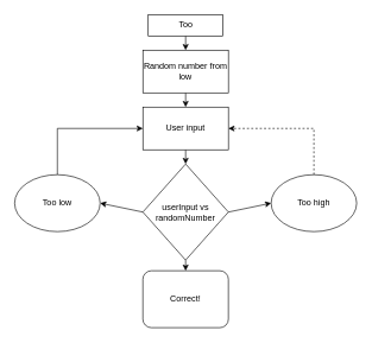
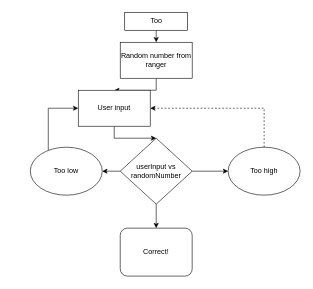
  <mxCell id="0" />
  <mxCell id="1" parent="0" />
  <mxCell id="2" style="edgeStyle=orthogonalEdgeStyle;rounded=0;orthogonalLoop=1;jettySize=auto;html=1;exitX=0.5;exitY=1;exitDx=0;exitDy=0;entryX=0.5;entryY=0;entryDx=0;entryDy=0;" edge="1" parent="1" source="3" target="5"><mxGeometry relative="1" as="geometry" /></mxCell>
  <mxCell id="3" value="Too" style="rounded=0;whiteSpace=wrap;html=1;" vertex="1" parent="1"><mxGeometry x="207.5" y="20" width="105" height="30" as="geometry" /></mxCell>
  <mxCell id="4" style="edgeStyle=orthogonalEdgeStyle;rounded=0;orthogonalLoop=1;jettySize=auto;html=1;exitX=0.5;exitY=1;exitDx=0;exitDy=0;entryX=0.5;entryY=0;entryDx=0;entryDy=0;" edge="1" parent="1" source="5" target="7"><mxGeometry relative="1" as="geometry" /></mxCell>
- <mxCell id="5" value="Random number from low" style="rounded=0;whiteSpace=wrap;html=1;" vertex="1" parent="1"><mxGeometry x="200" y="70" width="120" height="60" as="geometry" /></mxCell>
+ <mxCell id="5" value="Random number from ranger" style="rounded=0;whiteSpace=wrap;html=1;" vertex="1" parent="1"><mxGeometry x="200" y="70" width="120" height="60" as="geometry" /></mxCell>
  <mxCell id="6" style="edgeStyle=orthogonalEdgeStyle;rounded=0;orthogonalLoop=1;jettySize=auto;html=1;exitX=0.5;exitY=1;exitDx=0;exitDy=0;entryX=0.5;entryY=0;entryDx=0;entryDy=0;" edge="1" parent="1" source="7" target="8"><mxGeometry relative="1" as="geometry" /></mxCell>
- <mxCell id="7" value="User input" style="rounded=0;whiteSpace=wrap;html=1;" vertex="1" parent="1"><mxGeometry x="200" y="150" width="120" height="60" as="geometry" /></mxCell>
- <mxCell id="8" value="userInput vs randomNumber" style="rhombus;whiteSpace=wrap;html=1;" vertex="1" parent="1"><mxGeometry x="200" y="230" width="120" height="135" as="geometry" /></mxCell>
+ <mxCell id="7" value="User input" style="rounded=0;whiteSpace=wrap;html=1;" vertex="1" parent="1"><mxGeometry x="130" y="150" width="120" height="60" as="geometry" /></mxCell>
+ <mxCell id="8" value="userInput vs randomNumber" style="rhombus;whiteSpace=wrap;html=1;" vertex="1" parent="1"><mxGeometry x="200" y="230" width="120" height="110" as="geometry" /></mxCell>
  <mxCell id="9" style="edgeStyle=orthogonalEdgeStyle;rounded=0;orthogonalLoop=1;jettySize=auto;html=1;entryX=0;entryY=0.5;entryDx=0;entryDy=0;" edge="1" parent="1" source="10" target="7"><mxGeometry relative="1" as="geometry"><mxPoint x="80" y="190" as="targetPoint" /><Array as="points"><mxPoint x="80" y="180" /></Array></mxGeometry></mxCell>
- <mxCell id="10" value="Too low" style="ellipse;whiteSpace=wrap;html=1;" vertex="1" parent="1"><mxGeometry x="20" y="245" width="120" height="80" as="geometry" /></mxCell>
+ <mxCell id="10" value="Too low" style="ellipse;whiteSpace=wrap;html=1;" vertex="1" parent="1"><mxGeometry x="50" y="245" width="120" height="80" as="geometry" /></mxCell>
  <mxCell id="11" style="edgeStyle=orthogonalEdgeStyle;rounded=0;orthogonalLoop=1;jettySize=auto;html=1;entryX=1;entryY=0.5;entryDx=0;entryDy=0;dashed=1;" edge="1" parent="1" source="12" target="7"><mxGeometry relative="1" as="geometry"><Array as="points"><mxPoint x="440" y="180" /></Array></mxGeometry></mxCell>
  <mxCell id="12" value="Too high" style="ellipse;whiteSpace=wrap;html=1;" vertex="1" parent="1"><mxGeometry x="380" y="245" width="120" height="80" as="geometry" /></mxCell>
  <mxCell id="13" value="Correct!" style="whiteSpace=wrap;html=1;rounded=1;" vertex="1" parent="1"><mxGeometry x="200" y="380" width="120" height="80" as="geometry" /></mxCell>
  <mxCell id="14" value="" style="endArrow=classic;html=1;exitX=0;exitY=0.5;exitDx=0;exitDy=0;entryX=1;entryY=0.5;entryDx=0;entryDy=0;" edge="1" parent="1" source="8" target="10"><mxGeometry width="50" height="50" relative="1" as="geometry"><mxPoint x="50" y="510" as="sourcePoint" /><mxPoint x="100" y="460" as="targetPoint" /></mxGeometry></mxCell>
  <mxCell id="15" value="" style="endArrow=classic;html=1;exitX=1;exitY=0.5;exitDx=0;exitDy=0;entryX=0;entryY=0.5;entryDx=0;entryDy=0;" edge="1" parent="1" source="8" target="12"><mxGeometry width="50" height="50" relative="1" as="geometry"><mxPoint x="20" y="510" as="sourcePoint" /><mxPoint x="70" y="460" as="targetPoint" /></mxGeometry></mxCell>
  <mxCell id="16" value="" style="endArrow=classic;html=1;exitX=0.5;exitY=1;exitDx=0;exitDy=0;" edge="1" parent="1" source="8" target="13"><mxGeometry width="50" height="50" relative="1" as="geometry"><mxPoint x="20" y="510" as="sourcePoint" /><mxPoint x="70" y="460" as="targetPoint" /></mxGeometry></mxCell>
